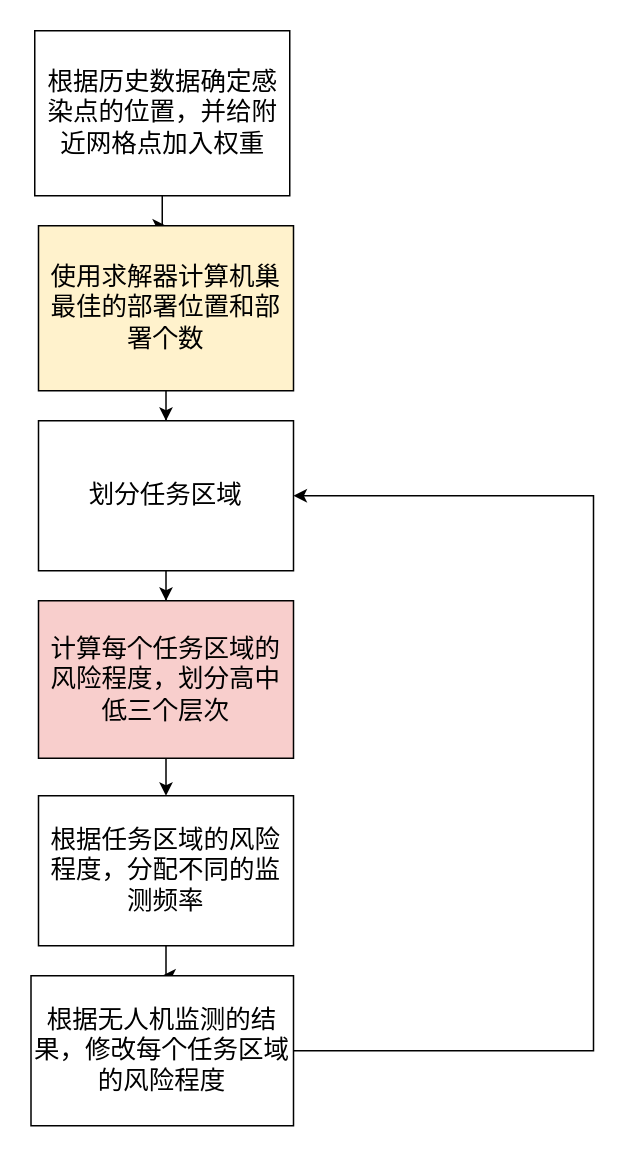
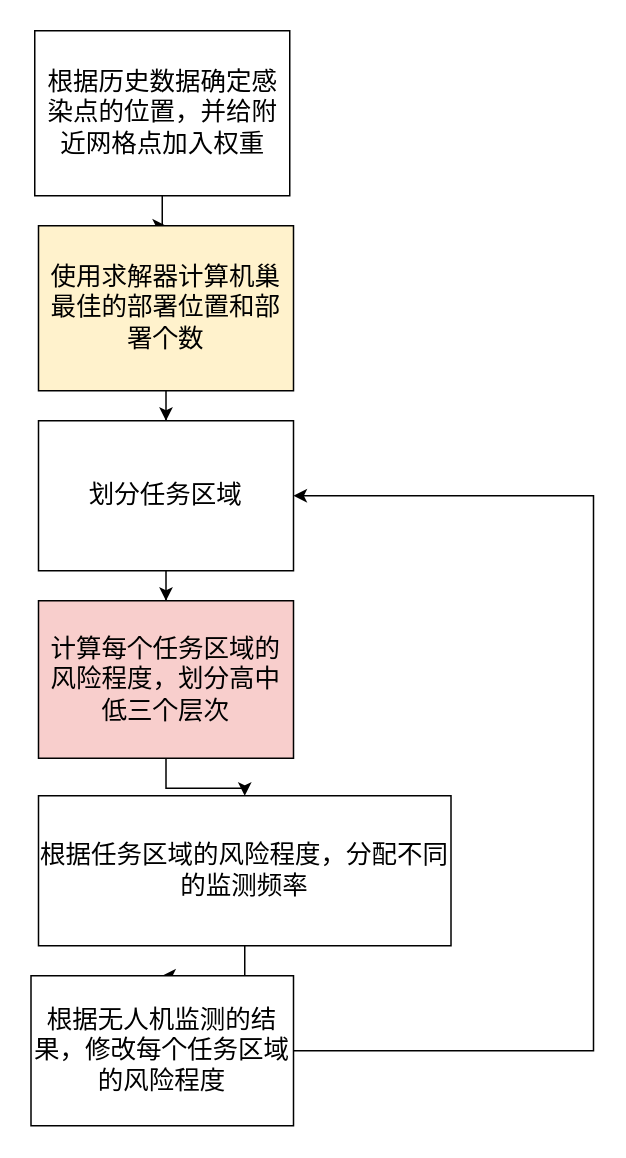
  <mxCell id="0" />
  <mxCell id="1" parent="0" />
  <mxCell id="2" value="" style="edgeStyle=orthogonalEdgeStyle;rounded=0;orthogonalLoop=1;jettySize=auto;html=1;fontSize=17;" edge="1" parent="1" source="3" target="5"><mxGeometry relative="1" as="geometry" /></mxCell>
  <mxCell id="3" value="根据历史数据确定感染点的位置，并给附近网格点加入权重" style="rounded=0;whiteSpace=wrap;html=1;fontSize=17;" vertex="1" parent="1"><mxGeometry x="22.5" y="20" width="170" height="110" as="geometry" /></mxCell>
  <mxCell id="4" value="" style="edgeStyle=orthogonalEdgeStyle;rounded=0;orthogonalLoop=1;jettySize=auto;html=1;" edge="1" parent="1" source="5" target="7"><mxGeometry relative="1" as="geometry" /></mxCell>
  <mxCell id="5" value="使用求解器计算机巢最佳的部署位置和部署个数" style="whiteSpace=wrap;html=1;rounded=0;fontSize=17;fillColor=#fff2cc;" vertex="1" parent="1"><mxGeometry x="25" y="150" width="170" height="110" as="geometry" /></mxCell>
  <mxCell id="6" value="" style="edgeStyle=orthogonalEdgeStyle;rounded=0;orthogonalLoop=1;jettySize=auto;html=1;" edge="1" parent="1" source="7" target="9"><mxGeometry relative="1" as="geometry" /></mxCell>
  <mxCell id="7" value="划分任务区域" style="whiteSpace=wrap;html=1;fontSize=17;rounded=0;" vertex="1" parent="1"><mxGeometry x="25" y="280" width="170" height="100" as="geometry" /></mxCell>
  <mxCell id="8" value="" style="edgeStyle=orthogonalEdgeStyle;rounded=0;orthogonalLoop=1;jettySize=auto;html=1;" edge="1" parent="1" source="9" target="11"><mxGeometry relative="1" as="geometry" /></mxCell>
  <mxCell id="9" value="计算每个任务区域的风险程度，划分高中低三个层次" style="whiteSpace=wrap;html=1;fontSize=17;rounded=0;fillColor=#f8cecc;" vertex="1" parent="1"><mxGeometry x="25" y="400" width="170" height="105" as="geometry" /></mxCell>
  <mxCell id="10" value="" style="edgeStyle=orthogonalEdgeStyle;rounded=0;orthogonalLoop=1;jettySize=auto;html=1;" edge="1" parent="1" source="11" target="13"><mxGeometry relative="1" as="geometry" /></mxCell>
- <mxCell id="11" value="根据任务区域的风险程度，分配不同的监测频率" style="whiteSpace=wrap;html=1;fontSize=17;rounded=0;" vertex="1" parent="1"><mxGeometry x="25" y="530" width="170" height="100" as="geometry" /></mxCell>
+ <mxCell id="11" value="根据任务区域的风险程度，分配不同的监测频率" style="whiteSpace=wrap;html=1;fontSize=17;rounded=0;" vertex="1" parent="1"><mxGeometry x="25" y="530" width="275" height="100" as="geometry" /></mxCell>
  <mxCell id="12" style="edgeStyle=orthogonalEdgeStyle;rounded=0;orthogonalLoop=1;jettySize=auto;html=1;" edge="1" parent="1" source="13" target="7"><mxGeometry relative="1" as="geometry"><Array as="points"><mxPoint x="395" y="700" /><mxPoint x="395" y="330" /></Array></mxGeometry></mxCell>
  <mxCell id="13" value="根据无人机监测的结果，修改每个任务区域的风险程度" style="whiteSpace=wrap;html=1;fontSize=17;rounded=0;" vertex="1" parent="1"><mxGeometry x="20" y="650" width="175" height="100" as="geometry" /></mxCell>
